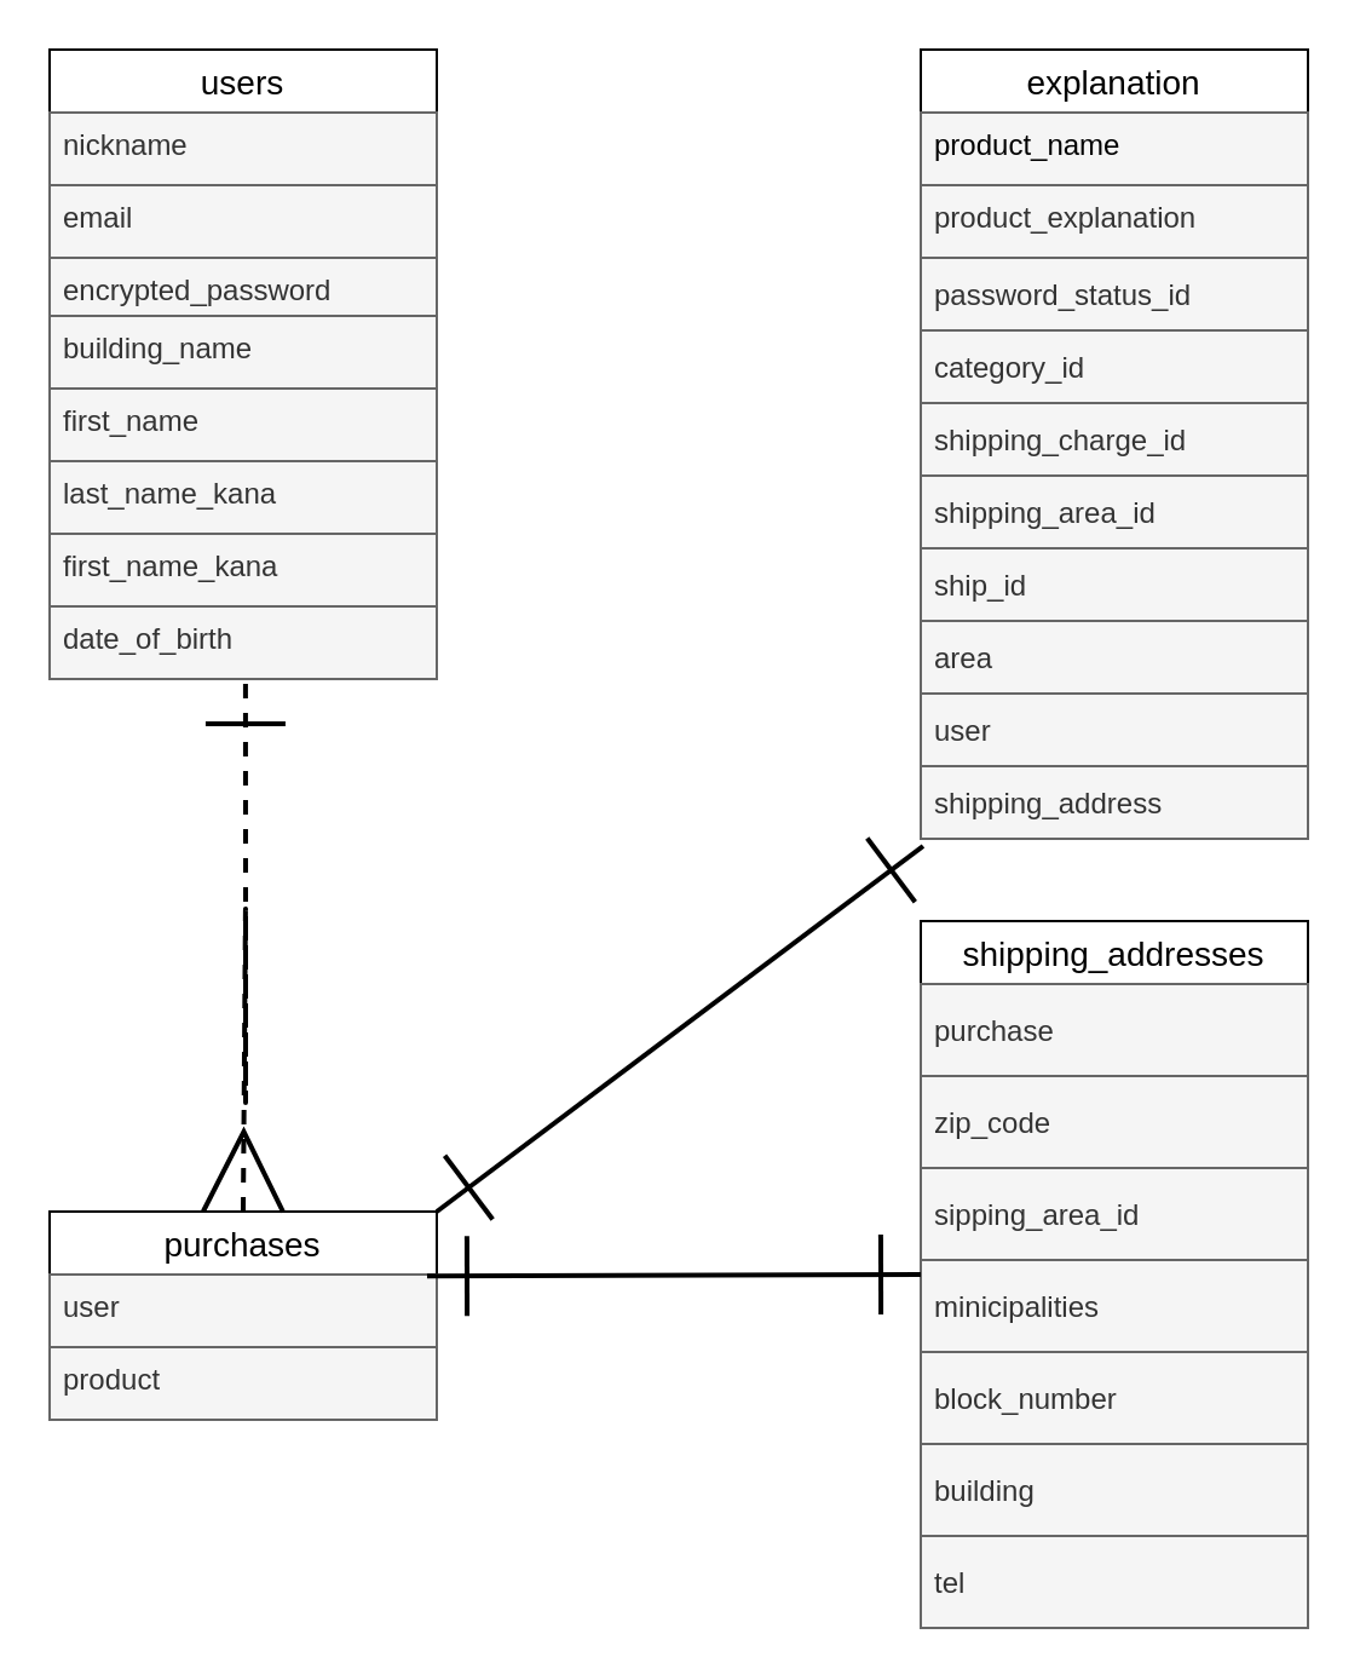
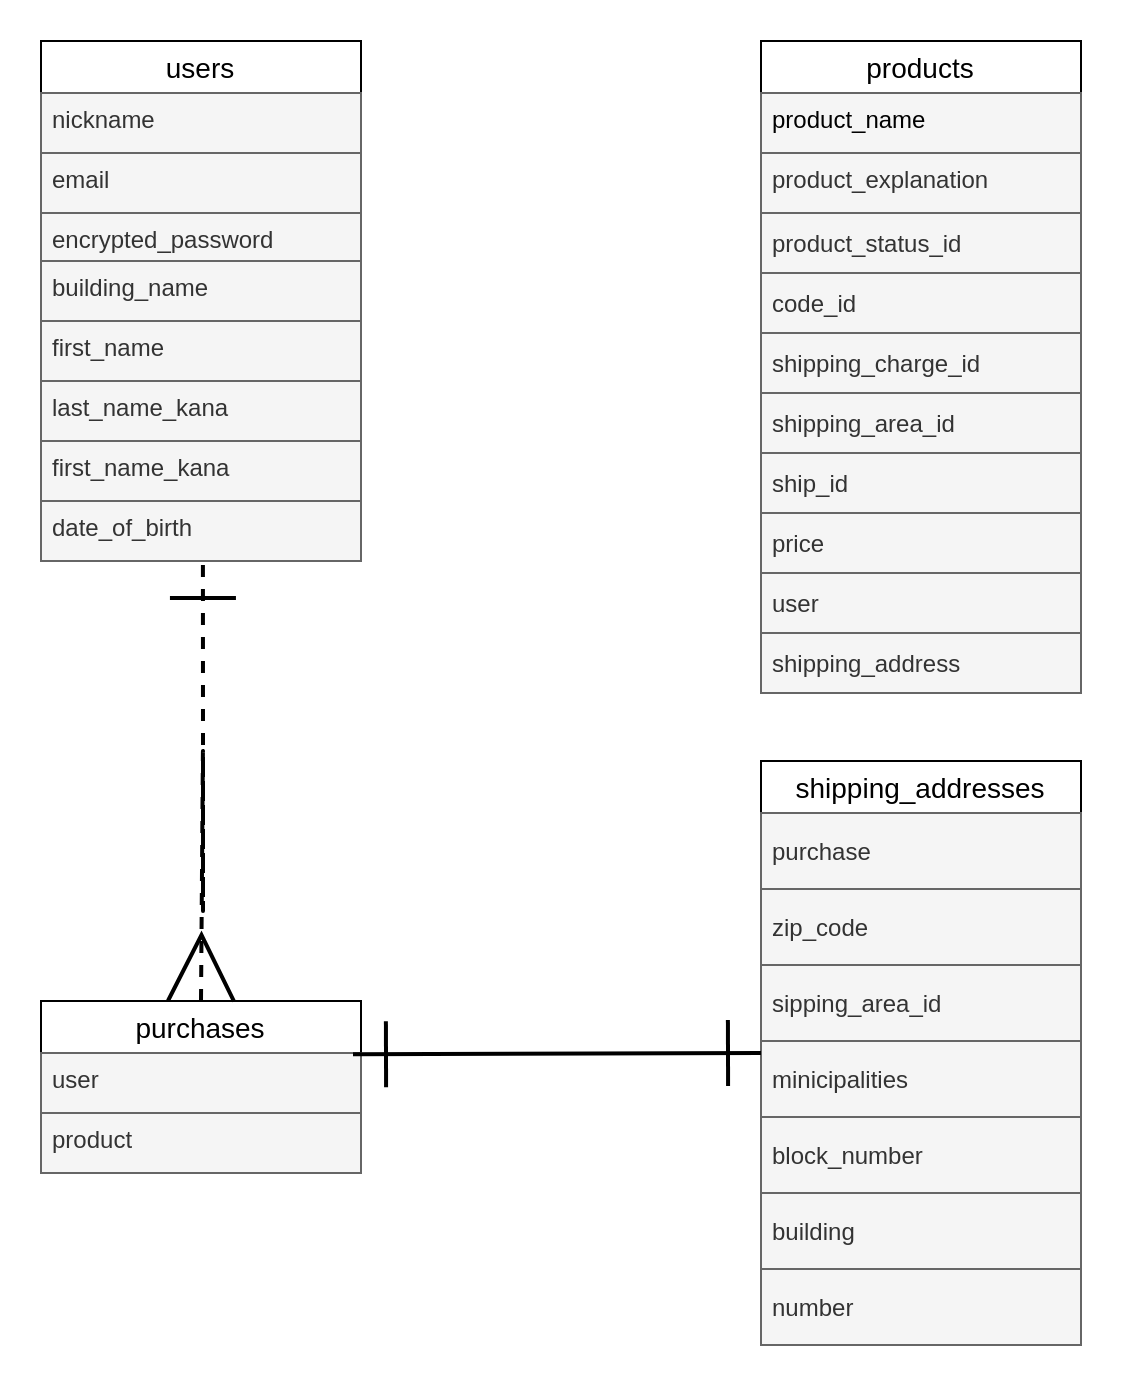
  <mxCell id="0" />
  <mxCell id="1" parent="0" />
  <mxCell id="2" value="users" style="swimlane;fontStyle=0;childLayout=stackLayout;horizontal=1;startSize=26;horizontalStack=0;resizeParent=1;resizeParentMax=0;resizeLast=0;collapsible=1;marginBottom=0;align=center;fontSize=14;" parent="1" vertex="1"><mxGeometry x="20" y="20" width="160" height="260" as="geometry"><mxRectangle x="40" y="40" width="60" height="26" as="alternateBounds" /></mxGeometry></mxCell>
  <mxCell id="3" value="nickname" style="text;strokeColor=#666666;fillColor=#f5f5f5;spacingLeft=4;spacingRight=4;overflow=hidden;rotatable=0;points=[[0,0.5],[1,0.5]];portConstraint=eastwest;fontSize=12;fontColor=#333333;" parent="2" vertex="1"><mxGeometry y="26" width="160" height="30" as="geometry" /></mxCell>
  <mxCell id="4" value="email " style="text;strokeColor=#666666;fillColor=#f5f5f5;spacingLeft=4;spacingRight=4;overflow=hidden;rotatable=0;points=[[0,0.5],[1,0.5]];portConstraint=eastwest;fontSize=12;fontColor=#333333;" parent="2" vertex="1"><mxGeometry y="56" width="160" height="30" as="geometry" /></mxCell>
  <mxCell id="5" value="encrypted_password" style="text;strokeColor=#666666;fillColor=#f5f5f5;spacingLeft=4;spacingRight=4;overflow=hidden;rotatable=0;points=[[0,0.5],[1,0.5]];portConstraint=eastwest;fontSize=12;fontColor=#333333;" parent="2" vertex="1"><mxGeometry y="86" width="160" height="24" as="geometry" /></mxCell>
  <mxCell id="6" value="building_name" style="text;spacingLeft=4;spacingRight=4;overflow=hidden;rotatable=0;points=[[0,0.5],[1,0.5]];portConstraint=eastwest;fontSize=12;fillColor=#f5f5f5;fontColor=#333333;strokeColor=#666666;" parent="2" vertex="1"><mxGeometry y="110" width="160" height="30" as="geometry" /></mxCell>
  <mxCell id="7" value="first_name" style="text;strokeColor=#666666;fillColor=#f5f5f5;spacingLeft=4;spacingRight=4;overflow=hidden;rotatable=0;points=[[0,0.5],[1,0.5]];portConstraint=eastwest;fontSize=12;fontColor=#333333;" parent="2" vertex="1"><mxGeometry y="140" width="160" height="30" as="geometry" /></mxCell>
  <mxCell id="8" value="last_name_kana" style="text;strokeColor=#666666;fillColor=#f5f5f5;spacingLeft=4;spacingRight=4;overflow=hidden;rotatable=0;points=[[0,0.5],[1,0.5]];portConstraint=eastwest;fontSize=12;fontColor=#333333;" parent="2" vertex="1"><mxGeometry y="170" width="160" height="30" as="geometry" /></mxCell>
  <mxCell id="9" value="first_name_kana" style="text;strokeColor=#666666;fillColor=#f5f5f5;spacingLeft=4;spacingRight=4;overflow=hidden;rotatable=0;points=[[0,0.5],[1,0.5]];portConstraint=eastwest;fontSize=12;fontColor=#333333;" parent="2" vertex="1"><mxGeometry y="200" width="160" height="30" as="geometry" /></mxCell>
  <mxCell id="10" value="date_of_birth" style="text;strokeColor=#666666;fillColor=#f5f5f5;spacingLeft=4;spacingRight=4;overflow=hidden;rotatable=0;points=[[0,0.5],[1,0.5]];portConstraint=eastwest;fontSize=12;fontColor=#333333;" parent="2" vertex="1"><mxGeometry y="230" width="160" height="30" as="geometry" /></mxCell>
- <mxCell id="11" value="explanation" style="swimlane;fontStyle=0;childLayout=stackLayout;horizontal=1;startSize=26;horizontalStack=0;resizeParent=1;resizeParentMax=0;resizeLast=0;collapsible=1;marginBottom=0;align=center;fontSize=14;" parent="1" vertex="1"><mxGeometry x="380" y="20" width="160" height="326" as="geometry" /></mxCell>
+ <mxCell id="11" value="products" style="swimlane;fontStyle=0;childLayout=stackLayout;horizontal=1;startSize=26;horizontalStack=0;resizeParent=1;resizeParentMax=0;resizeLast=0;collapsible=1;marginBottom=0;align=center;fontSize=14;" parent="1" vertex="1"><mxGeometry x="380" y="20" width="160" height="326" as="geometry" /></mxCell>
  <mxCell id="12" value="product_name" style="text;strokeColor=#666666;fillColor=#f5f5f5;spacingLeft=4;spacingRight=4;overflow=hidden;rotatable=0;points=[[0,0.5],[1,0.5]];portConstraint=eastwest;fontSize=12;fontColor=#000000;" parent="11" vertex="1"><mxGeometry y="26" width="160" height="30" as="geometry" /></mxCell>
  <mxCell id="13" value="product_explanation" style="text;strokeColor=#666666;fillColor=#f5f5f5;spacingLeft=4;spacingRight=4;overflow=hidden;rotatable=0;points=[[0,0.5],[1,0.5]];portConstraint=eastwest;fontSize=12;fontColor=#333333;" parent="11" vertex="1"><mxGeometry y="56" width="160" height="30" as="geometry" /></mxCell>
- <mxCell id="14" value="password_status_id" style="text;strokeColor=#666666;fillColor=#f5f5f5;spacingLeft=4;spacingRight=4;overflow=hidden;rotatable=0;points=[[0,0.5],[1,0.5]];portConstraint=eastwest;fontSize=12;verticalAlign=middle;fontColor=#333333;" parent="11" vertex="1"><mxGeometry y="86" width="160" height="30" as="geometry" /></mxCell>
- <mxCell id="15" value="category_id" style="text;spacingLeft=4;spacingRight=4;overflow=hidden;rotatable=0;points=[[0,0.5],[1,0.5]];portConstraint=eastwest;fontSize=12;verticalAlign=middle;sketch=0;fillColor=#f5f5f5;fontColor=#333333;strokeColor=#666666;" parent="11" vertex="1"><mxGeometry y="116" width="160" height="30" as="geometry" /></mxCell>
+ <mxCell id="14" value="product_status_id" style="text;strokeColor=#666666;fillColor=#f5f5f5;spacingLeft=4;spacingRight=4;overflow=hidden;rotatable=0;points=[[0,0.5],[1,0.5]];portConstraint=eastwest;fontSize=12;verticalAlign=middle;fontColor=#333333;" parent="11" vertex="1"><mxGeometry y="86" width="160" height="30" as="geometry" /></mxCell>
+ <mxCell id="15" value="code_id" style="text;spacingLeft=4;spacingRight=4;overflow=hidden;rotatable=0;points=[[0,0.5],[1,0.5]];portConstraint=eastwest;fontSize=12;verticalAlign=middle;sketch=0;fillColor=#f5f5f5;fontColor=#333333;strokeColor=#666666;" parent="11" vertex="1"><mxGeometry y="116" width="160" height="30" as="geometry" /></mxCell>
  <mxCell id="16" value="shipping_charge_id" style="text;spacingLeft=4;spacingRight=4;overflow=hidden;rotatable=0;points=[[0,0.5],[1,0.5]];portConstraint=eastwest;fontSize=12;verticalAlign=middle;sketch=0;fillColor=#f5f5f5;fontColor=#333333;strokeColor=#666666;" parent="11" vertex="1"><mxGeometry y="146" width="160" height="30" as="geometry" /></mxCell>
  <mxCell id="17" value="shipping_area_id" style="text;spacingLeft=4;spacingRight=4;overflow=hidden;rotatable=0;points=[[0,0.5],[1,0.5]];portConstraint=eastwest;fontSize=12;verticalAlign=middle;sketch=0;fillColor=#f5f5f5;fontColor=#333333;strokeColor=#666666;" parent="11" vertex="1"><mxGeometry y="176" width="160" height="30" as="geometry" /></mxCell>
  <mxCell id="18" value="ship_id" style="text;spacingLeft=4;spacingRight=4;overflow=hidden;rotatable=0;points=[[0,0.5],[1,0.5]];portConstraint=eastwest;fontSize=12;verticalAlign=middle;sketch=0;fillColor=#f5f5f5;fontColor=#333333;strokeColor=#666666;" parent="11" vertex="1"><mxGeometry y="206" width="160" height="30" as="geometry" /></mxCell>
- <mxCell id="19" value="area" style="text;strokeColor=#666666;fillColor=#f5f5f5;spacingLeft=4;spacingRight=4;overflow=hidden;rotatable=0;points=[[0,0.5],[1,0.5]];portConstraint=eastwest;fontSize=12;verticalAlign=middle;fontColor=#333333;" parent="11" vertex="1"><mxGeometry y="236" width="160" height="30" as="geometry" /></mxCell>
+ <mxCell id="19" value="price" style="text;strokeColor=#666666;fillColor=#f5f5f5;spacingLeft=4;spacingRight=4;overflow=hidden;rotatable=0;points=[[0,0.5],[1,0.5]];portConstraint=eastwest;fontSize=12;verticalAlign=middle;fontColor=#333333;" parent="11" vertex="1"><mxGeometry y="236" width="160" height="30" as="geometry" /></mxCell>
  <mxCell id="20" value="user" style="text;strokeColor=#666666;fillColor=#f5f5f5;spacingLeft=4;spacingRight=4;overflow=hidden;rotatable=0;points=[[0,0.5],[1,0.5]];portConstraint=eastwest;fontSize=12;verticalAlign=middle;fontColor=#333333;" parent="11" vertex="1"><mxGeometry y="266" width="160" height="30" as="geometry" /></mxCell>
  <mxCell id="21" value="shipping_address" style="text;spacingLeft=4;spacingRight=4;overflow=hidden;rotatable=0;points=[[0,0.5],[1,0.5]];portConstraint=eastwest;fontSize=12;verticalAlign=middle;sketch=0;fillColor=#f5f5f5;fontColor=#333333;strokeColor=#666666;" parent="11" vertex="1"><mxGeometry y="296" width="160" height="30" as="geometry" /></mxCell>
  <mxCell id="22" value="purchases" style="swimlane;fontStyle=0;childLayout=stackLayout;horizontal=1;startSize=26;horizontalStack=0;resizeParent=1;resizeParentMax=0;resizeLast=0;collapsible=1;marginBottom=0;align=center;fontSize=14;" parent="1" vertex="1"><mxGeometry x="20" y="500" width="160" height="86" as="geometry" /></mxCell>
  <mxCell id="23" value="user" style="text;strokeColor=#666666;fillColor=#f5f5f5;spacingLeft=4;spacingRight=4;overflow=hidden;rotatable=0;points=[[0,0.5],[1,0.5]];portConstraint=eastwest;fontSize=12;fontColor=#333333;" parent="22" vertex="1"><mxGeometry y="26" width="160" height="30" as="geometry" /></mxCell>
  <mxCell id="24" style="edgeStyle=none;html=1;startArrow=ERone;startFill=0;endArrow=ERmany;endFill=0;startSize=30;endSize=30;strokeColor=default;strokeWidth=1;" parent="22" source="25" edge="1"><mxGeometry relative="1" as="geometry"><mxPoint x="80" y="86" as="targetPoint" /></mxGeometry></mxCell>
  <mxCell id="25" value="product" style="text;strokeColor=#666666;fillColor=#f5f5f5;spacingLeft=4;spacingRight=4;overflow=hidden;rotatable=0;points=[[0,0.5],[1,0.5]];portConstraint=eastwest;fontSize=12;fontColor=#333333;" parent="22" vertex="1"><mxGeometry y="56" width="160" height="30" as="geometry" /></mxCell>
  <mxCell id="26" style="edgeStyle=none;html=1;startArrow=ERmany;startFill=0;endArrow=ERone;endFill=0;startSize=30;endSize=30;strokeWidth=2;entryX=0.506;entryY=1.067;entryDx=0;entryDy=0;entryPerimeter=0;strokeColor=#000000;exitX=0.5;exitY=0;exitDx=0;exitDy=0;dashed=1;" parent="1" source="22" target="10" edge="1"><mxGeometry relative="1" as="geometry"><mxPoint x="100" y="290" as="targetPoint" /><mxPoint x="180" y="350" as="sourcePoint" /><Array as="points"><mxPoint x="101" y="370" /><mxPoint x="101" y="460" /><mxPoint x="101" y="360" /></Array></mxGeometry></mxCell>
- <mxCell id="27" style="edgeStyle=none;html=1;startArrow=ERone;startFill=0;endArrow=ERone;endFill=0;startSize=30;endSize=30;strokeColor=#000000;strokeWidth=2;exitX=1;exitY=0;exitDx=0;exitDy=0;entryX=0.006;entryY=1.1;entryDx=0;entryDy=0;entryPerimeter=0;" parent="1" source="22" target="21" edge="1"><mxGeometry relative="1" as="geometry"><mxPoint x="380" y="230" as="targetPoint" /><mxPoint x="590" y="480" as="sourcePoint" /><Array as="points" /></mxGeometry></mxCell>
  <mxCell id="28" value="shipping_addresses" style="swimlane;fontStyle=0;childLayout=stackLayout;horizontal=1;startSize=26;horizontalStack=0;resizeParent=1;resizeParentMax=0;resizeLast=0;collapsible=1;marginBottom=0;align=center;fontSize=14;" parent="1" vertex="1"><mxGeometry x="380" y="380" width="160" height="292" as="geometry" /></mxCell>
  <mxCell id="29" value="purchase" style="text;strokeColor=#666666;fillColor=#f5f5f5;spacingLeft=4;spacingRight=4;overflow=hidden;rotatable=0;points=[[0,0.5],[1,0.5]];portConstraint=eastwest;fontSize=12;verticalAlign=middle;fontColor=#333333;" parent="28" vertex="1"><mxGeometry y="26" width="160" height="38" as="geometry" /></mxCell>
  <mxCell id="30" value="zip_code" style="text;strokeColor=#666666;fillColor=#f5f5f5;spacingLeft=4;spacingRight=4;overflow=hidden;rotatable=0;points=[[0,0.5],[1,0.5]];portConstraint=eastwest;fontSize=12;verticalAlign=middle;fontColor=#333333;" parent="28" vertex="1"><mxGeometry y="64" width="160" height="38" as="geometry" /></mxCell>
  <mxCell id="31" value="sipping_area_id" style="text;strokeColor=#666666;fillColor=#f5f5f5;spacingLeft=4;spacingRight=4;overflow=hidden;rotatable=0;points=[[0,0.5],[1,0.5]];portConstraint=eastwest;fontSize=12;verticalAlign=middle;fontColor=#333333;" parent="28" vertex="1"><mxGeometry y="102" width="160" height="38" as="geometry" /></mxCell>
  <mxCell id="32" value="minicipalities" style="text;strokeColor=#666666;fillColor=#f5f5f5;spacingLeft=4;spacingRight=4;overflow=hidden;rotatable=0;points=[[0,0.5],[1,0.5]];portConstraint=eastwest;fontSize=12;verticalAlign=middle;fontColor=#333333;" parent="28" vertex="1"><mxGeometry y="140" width="160" height="38" as="geometry" /></mxCell>
  <mxCell id="33" value="block_number" style="text;strokeColor=#666666;fillColor=#f5f5f5;spacingLeft=4;spacingRight=4;overflow=hidden;rotatable=0;points=[[0,0.5],[1,0.5]];portConstraint=eastwest;fontSize=12;verticalAlign=middle;fontColor=#333333;" parent="28" vertex="1"><mxGeometry y="178" width="160" height="38" as="geometry" /></mxCell>
  <mxCell id="34" value="building" style="text;strokeColor=#666666;fillColor=#f5f5f5;spacingLeft=4;spacingRight=4;overflow=hidden;rotatable=0;points=[[0,0.5],[1,0.5]];portConstraint=eastwest;fontSize=12;verticalAlign=middle;fontColor=#333333;" parent="28" vertex="1"><mxGeometry y="216" width="160" height="38" as="geometry" /></mxCell>
- <mxCell id="35" value="tel" style="text;strokeColor=#666666;fillColor=#f5f5f5;spacingLeft=4;spacingRight=4;overflow=hidden;rotatable=0;points=[[0,0.5],[1,0.5]];portConstraint=eastwest;fontSize=12;verticalAlign=middle;fontColor=#333333;" parent="28" vertex="1"><mxGeometry y="254" width="160" height="38" as="geometry" /></mxCell>
+ <mxCell id="35" value="number" style="text;strokeColor=#666666;fillColor=#f5f5f5;spacingLeft=4;spacingRight=4;overflow=hidden;rotatable=0;points=[[0,0.5],[1,0.5]];portConstraint=eastwest;fontSize=12;verticalAlign=middle;fontColor=#333333;" parent="28" vertex="1"><mxGeometry y="254" width="160" height="38" as="geometry" /></mxCell>
  <mxCell id="36" style="edgeStyle=none;html=1;fontColor=#000000;startArrow=ERone;startFill=0;endArrow=ERone;endFill=0;startSize=30;endSize=30;strokeColor=#000000;strokeWidth=2;entryX=0.975;entryY=0.022;entryDx=0;entryDy=0;entryPerimeter=0;exitX=0;exitY=0.5;exitDx=0;exitDy=0;" parent="1" source="28" target="23" edge="1"><mxGeometry relative="1" as="geometry"><mxPoint x="340" y="541" as="sourcePoint" /></mxGeometry></mxCell>
